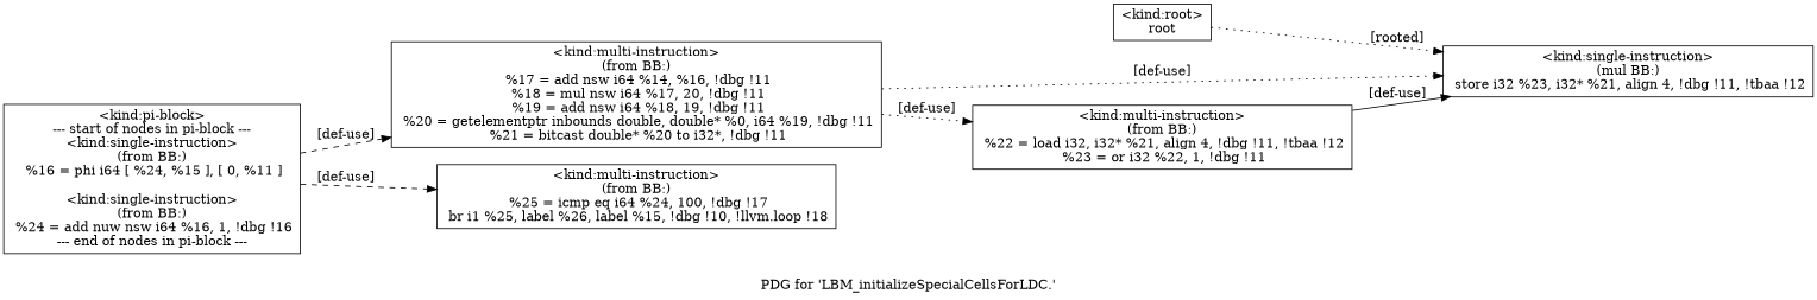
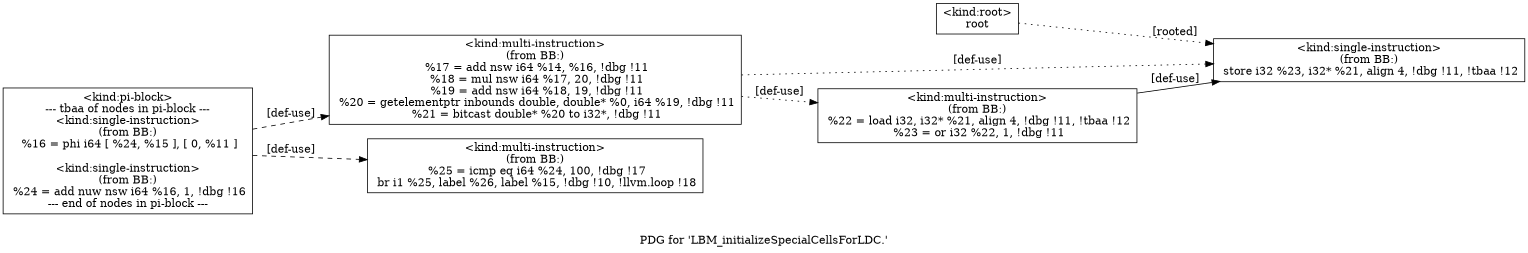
  digraph {
    label="PDG for 'LBM_initializeSpecialCellsForLDC.'"
    rankdir=LR
    node [shape=record]
    edge [style=dotted]
    n1 [label="{\<kind:root\>\nroot\n}"]
-   n2 [label="{\<kind:single-instruction\>\n(mul BB:)\n  store i32 %23, i32* %21, align 4, !dbg !11, !tbaa !12\n}"]
-   n3 [label="{\<kind:pi-block\>\n--- start of nodes in pi-block ---\n\<kind:single-instruction\>\n(from BB:)\n  %16 = phi i64 [ %24, %15 ], [ 0, %11 ]\n\n\<kind:single-instruction\>\n(from BB:)\n  %24 = add nuw nsw i64 %16, 1, !dbg !16\n--- end of nodes in pi-block ---\n}"]
+   n2 [label="{\<kind:single-instruction\>\n(from BB:)\n  store i32 %23, i32* %21, align 4, !dbg !11, !tbaa !12\n}"]
+   n3 [label="{\<kind:pi-block\>\n--- tbaa of nodes in pi-block ---\n\<kind:single-instruction\>\n(from BB:)\n  %16 = phi i64 [ %24, %15 ], [ 0, %11 ]\n\n\<kind:single-instruction\>\n(from BB:)\n  %24 = add nuw nsw i64 %16, 1, !dbg !16\n--- end of nodes in pi-block ---\n}"]
    n4 [label="{\<kind:multi-instruction\>\n(from BB:)\n  %17 = add nsw i64 %14, %16, !dbg !11\n  %18 = mul nsw i64 %17, 20, !dbg !11\n  %19 = add nsw i64 %18, 19, !dbg !11\n  %20 = getelementptr inbounds double, double* %0, i64 %19, !dbg !11\n  %21 = bitcast double* %20 to i32*, !dbg !11\n}"]
    n5 [label="{\<kind:multi-instruction\>\n(from BB:)\n  %25 = icmp eq i64 %24, 100, !dbg !17\n  br i1 %25, label %26, label %15, !dbg !10, !llvm.loop !18\n}"]
    n6 [label="{\<kind:multi-instruction\>\n(from BB:)\n  %22 = load i32, i32* %21, align 4, !dbg !11, !tbaa !12\n  %23 = or i32 %22, 1, !dbg !11\n}"]
    n1 -> n2 [label="[rooted]"]
    n3 -> n4 [label="[def-use]" style=dashed]
    n3 -> n5 [label="[def-use]" style=dashed]
    n4 -> n2 [label="[def-use]"]
    n4 -> n6 [label="[def-use]"]
    n6 -> n2 [label="[def-use]" style=solid]
  }
